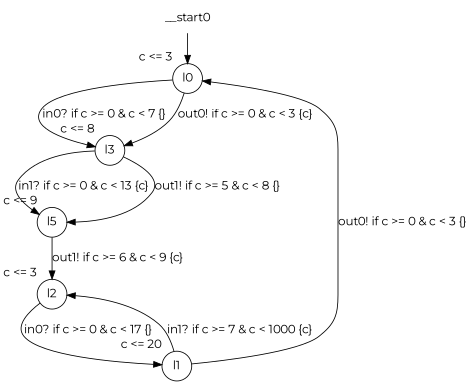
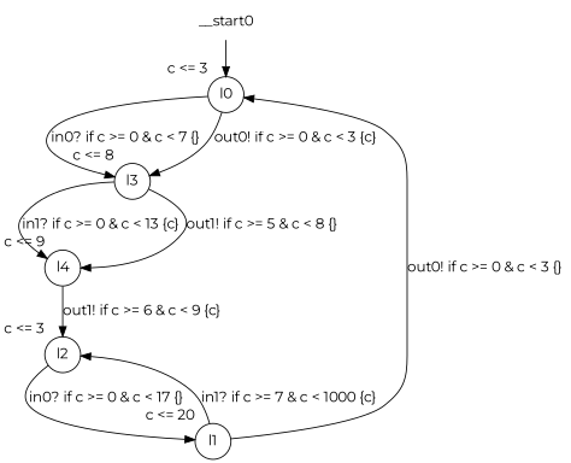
  digraph {
    fontname=Montserrat
    node [fontname=Montserrat shape=circle margin=0 xlabel="c <= 3"]
    edge [fontname=Montserrat]
    __start0 [shape=none margin="" xlabel=""]
    n2 [label=l0]
    n3 [label=l3 xlabel="c <= 8"]
-   n4 [label=l5 xlabel="c <= 9"]
+   n4 [label=l4 xlabel="c <= 9"]
    n5 [label=l1 xlabel="c <= 20"]
    n6 [label=l2]
    __start0 -> n2
    n2 -> n3 [label="in0? if c >= 0 & c < 7 {} "]
    n2 -> n3 [label="out0! if c >= 0 & c < 3 {c} "]
    n3 -> n4 [label="in1? if c >= 0 & c < 13 {c} "]
    n3 -> n4 [label="out1! if c >= 5 & c < 8 {} "]
    n4 -> n6 [label="out1! if c >= 6 & c < 9 {c} "]
    n5 -> n2 [label="out0! if c >= 0 & c < 3 {} "]
    n5 -> n6 [label="in1? if c >= 7 & c < 1000 {c} "]
    n6 -> n5 [label="in0? if c >= 0 & c < 17 {} "]
  }
